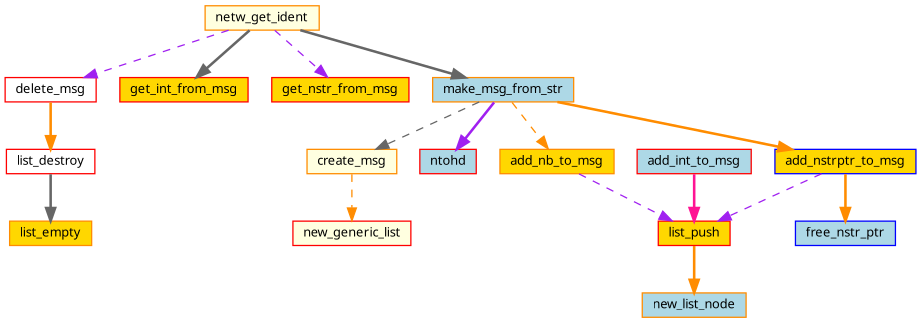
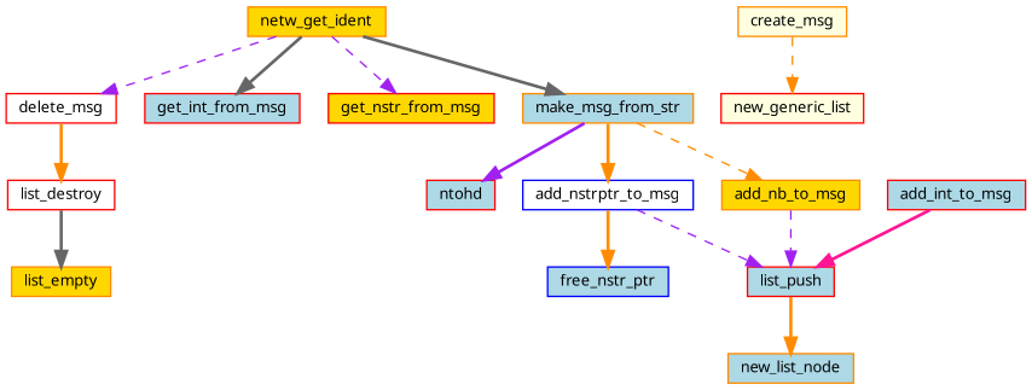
  digraph {
    fontname="Noto Sans"
    rankdir=TB
    node [color=red fillcolor=gold fontname="Noto Sans" fontsize=10 shape=record style=filled]
    edge [color=darkorange fontname="Noto Sans" fontsize=10 labelfontname=Helvetica labelfontsize=10 style=bold]
-   n1 [color=darkorange fillcolor=lightyellow fontcolor=black height=0.2 label=netw_get_ident width=0.4]
+   n1 [color=darkorange fontcolor=black height=0.2 label=netw_get_ident width=0.4]
    n2 [fillcolor=white height=0.2 label=delete_msg width=0.4]
-   n3 [height=0.2 label=get_int_from_msg width=0.4]
+   n3 [fillcolor=lightblue height=0.2 label=get_int_from_msg width=0.4]
    n4 [height=0.2 label=get_nstr_from_msg width=0.4]
    n5 [color=darkorange fillcolor=lightblue height=0.2 label=make_msg_from_str width=0.4]
    n6 [fillcolor=white height=0.2 label=list_destroy width=0.4]
    n7 [color=darkorange height=0.2 label=add_nb_to_msg width=0.4]
-   n8 [color=blue height=0.2 label=add_nstrptr_to_msg width=0.4]
+   n8 [color=blue fillcolor=white height=0.2 label=add_nstrptr_to_msg width=0.4]
    n9 [color=darkorange fillcolor=lightyellow height=0.2 label=create_msg width=0.4]
    n10 [fillcolor=lightblue height=0.2 label=ntohd width=0.4]
    n11 [color=darkorange height=0.2 label=list_empty width=0.4]
    n12 [fillcolor=lightblue height=0.2 label=add_int_to_msg width=0.4]
-   n13 [height=0.2 label=list_push width=0.4]
+   n13 [fillcolor=lightblue height=0.2 label=list_push width=0.4]
    n14 [color=blue fillcolor=lightblue height=0.2 label=free_nstr_ptr width=0.4]
    n15 [fillcolor=lightyellow height=0.2 label=new_generic_list width=0.4]
    n16 [color=darkorange fillcolor=lightblue height=0.2 label=new_list_node width=0.4]
    n1 -> n2 [color=purple style=dashed]
    n1 -> n3 [color=gray40]
    n1 -> n4 [color=purple style=dashed]
    n1 -> n5 [color=gray40]
    n2 -> n6
    n5 -> n7 [style=dashed]
    n5 -> n8
-   n5 -> n9 [color=gray40 style=dashed]
    n5 -> n10 [color=purple]
    n6 -> n11 [color=gray40]
    n7 -> n13 [color=purple style=dashed]
    n8 -> n13 [color=purple style=dashed]
    n8 -> n14
    n9 -> n15 [style=dashed]
    n12 -> n13 [color=deeppink]
    n13 -> n16
  }
